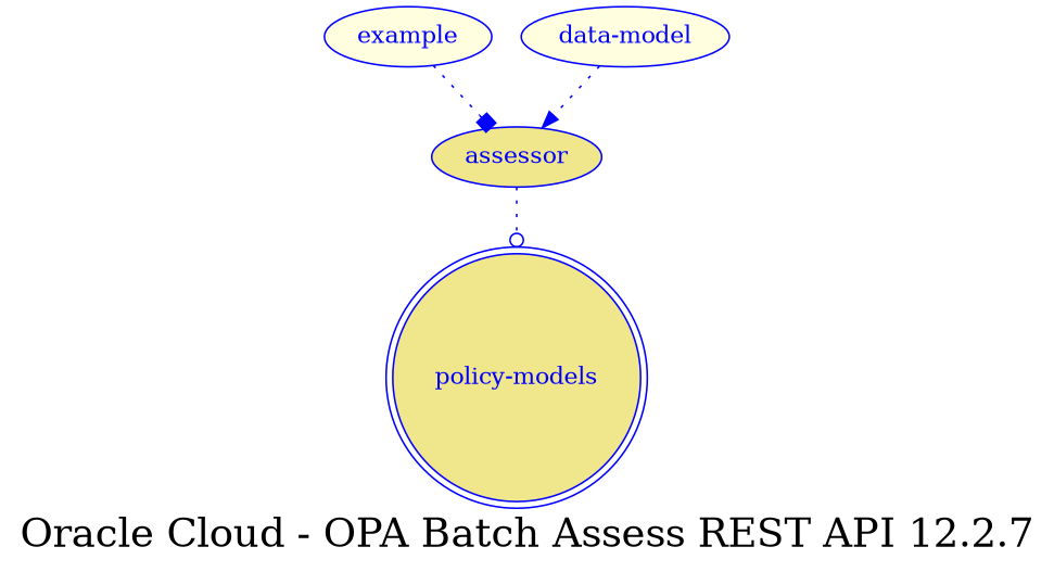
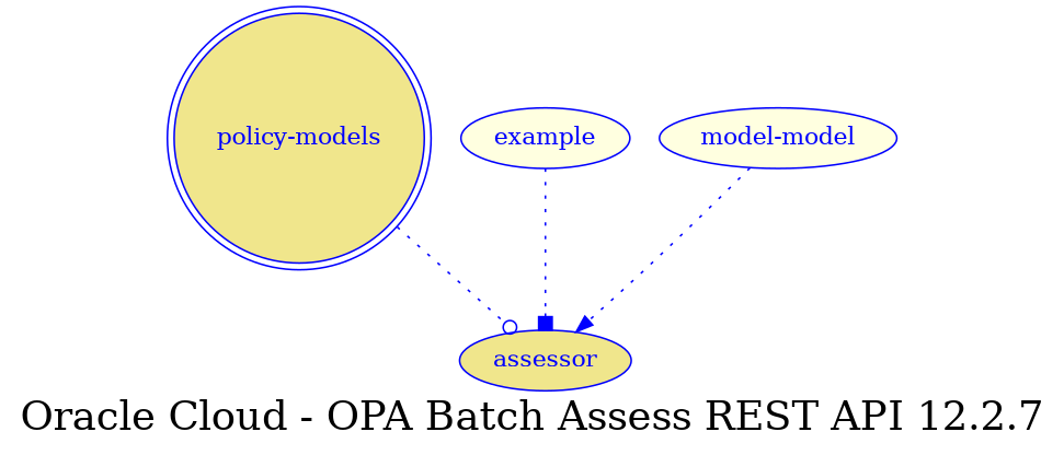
  digraph {
    fontsize=24
    label="Oracle Cloud - OPA Batch Assess REST API 12.2.7"
    splines=true
    node [color=blue fillcolor=khaki fontcolor=blue shape=ellipse style=filled]
    edge [arrowtail=none color=blue fontcolor=blue style=dotted]
    "policy-models" [shape=doublecircle]
    assessor
    example [fillcolor=lightyellow]
-   "data-model" [fillcolor=lightyellow]
-   assessor -> "policy-models" [arrowhead=odot]
+   "data-model" [fillcolor=lightyellow label="model-model"]
+   "policy-models" -> assessor [arrowhead=odot]
    example -> assessor [arrowhead=box]
    "data-model" -> assessor [arrowhead=normal]
  }
